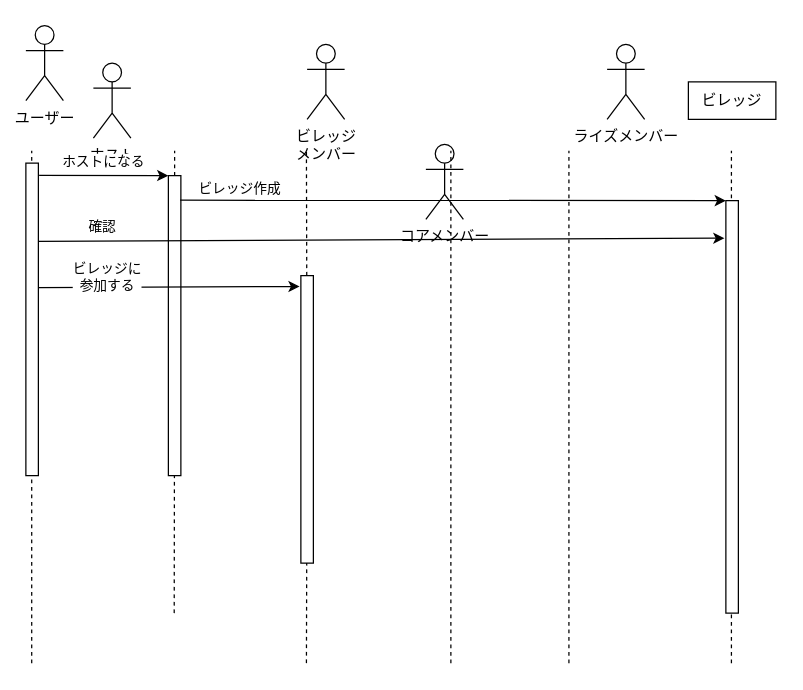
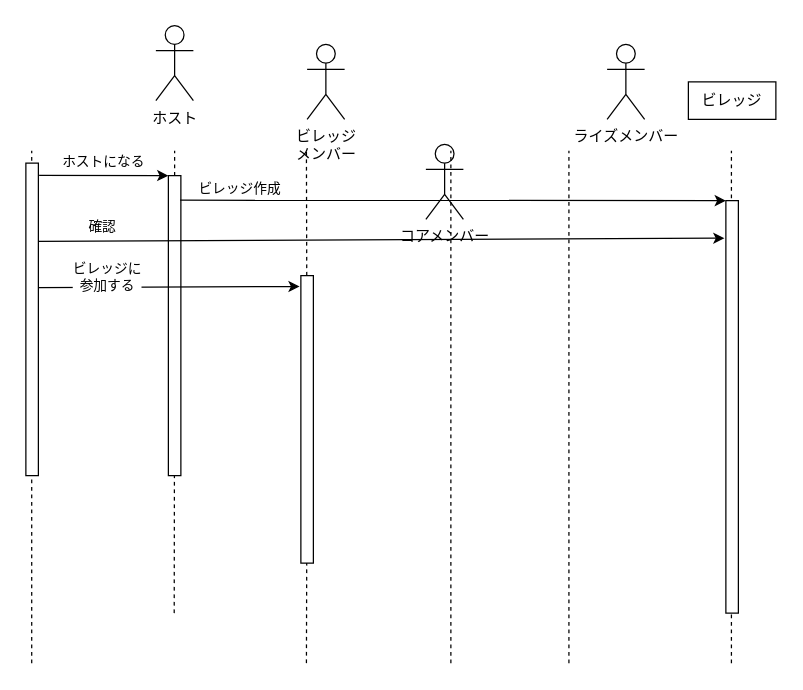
  <mxCell id="0" />
  <mxCell id="1" parent="0" />
- <mxCell id="2" value="ユーザー" style="shape=umlActor;verticalLabelPosition=bottom;verticalAlign=top;html=1;outlineConnect=0;" parent="1" vertex="1"><mxGeometry x="20" y="20" width="30" height="60" as="geometry" /></mxCell>
  <mxCell id="3" value="" style="endArrow=none;dashed=1;html=1;rounded=0;" parent="1" edge="1"><mxGeometry width="50" height="50" relative="1" as="geometry"><mxPoint x="24.67" y="530" as="sourcePoint" /><mxPoint x="24.67" y="120" as="targetPoint" /></mxGeometry></mxCell>
- <mxCell id="4" value="ホスト" style="shape=umlActor;verticalLabelPosition=bottom;verticalAlign=top;html=1;outlineConnect=0;" parent="1" vertex="1"><mxGeometry x="74" y="50" width="30" height="60" as="geometry" /></mxCell>
+ <mxCell id="4" value="ホスト" style="shape=umlActor;verticalLabelPosition=bottom;verticalAlign=top;html=1;outlineConnect=0;" parent="1" vertex="1"><mxGeometry x="124" y="20" width="30" height="60" as="geometry" /></mxCell>
  <mxCell id="5" value="ビレッジ&lt;br&gt;メンバー" style="shape=umlActor;verticalLabelPosition=bottom;verticalAlign=top;html=1;outlineConnect=0;" parent="1" vertex="1"><mxGeometry x="245" y="35" width="30" height="60" as="geometry" /></mxCell>
  <mxCell id="6" value="コアメンバー" style="shape=umlActor;verticalLabelPosition=bottom;verticalAlign=top;html=1;outlineConnect=0;" parent="1" vertex="1"><mxGeometry x="340" y="115" width="30" height="60" as="geometry" /></mxCell>
  <mxCell id="7" value="ライズメンバー" style="shape=umlActor;verticalLabelPosition=bottom;verticalAlign=top;html=1;outlineConnect=0;" parent="1" vertex="1"><mxGeometry x="485" y="35" width="30" height="60" as="geometry" /></mxCell>
  <mxCell id="8" value="ビレッジ" style="rounded=0;whiteSpace=wrap;html=1;" parent="1" vertex="1"><mxGeometry x="550" y="65" width="70" height="30" as="geometry" /></mxCell>
  <mxCell id="9" value="" style="endArrow=none;dashed=1;html=1;rounded=0;startArrow=none;" parent="1" source="15" edge="1"><mxGeometry width="50" height="50" relative="1" as="geometry"><mxPoint x="138.67" y="490" as="sourcePoint" /><mxPoint x="139" y="120" as="targetPoint" /></mxGeometry></mxCell>
  <mxCell id="10" value="" style="endArrow=none;dashed=1;html=1;rounded=0;startArrow=none;" parent="1" edge="1" source="26"><mxGeometry width="50" height="50" relative="1" as="geometry"><mxPoint x="244.44" y="530" as="sourcePoint" /><mxPoint x="244.44" y="120" as="targetPoint" /></mxGeometry></mxCell>
  <mxCell id="11" value="" style="endArrow=none;dashed=1;html=1;rounded=0;" parent="1" edge="1"><mxGeometry width="50" height="50" relative="1" as="geometry"><mxPoint x="360" y="530" as="sourcePoint" /><mxPoint x="360" y="120" as="targetPoint" /></mxGeometry></mxCell>
  <mxCell id="12" value="" style="endArrow=none;dashed=1;html=1;rounded=0;" parent="1" edge="1"><mxGeometry width="50" height="50" relative="1" as="geometry"><mxPoint x="454.44" y="530" as="sourcePoint" /><mxPoint x="454.44" y="120" as="targetPoint" /></mxGeometry></mxCell>
  <mxCell id="13" value="" style="endArrow=none;dashed=1;html=1;rounded=0;" parent="1" edge="1"><mxGeometry width="50" height="50" relative="1" as="geometry"><mxPoint x="584.44" y="530" as="sourcePoint" /><mxPoint x="584.44" y="120" as="targetPoint" /></mxGeometry></mxCell>
  <mxCell id="14" value="" style="rounded=0;whiteSpace=wrap;html=1;" parent="1" vertex="1"><mxGeometry x="20" y="130" width="10" height="250" as="geometry" /></mxCell>
  <mxCell id="15" value="" style="rounded=0;whiteSpace=wrap;html=1;" parent="1" vertex="1"><mxGeometry x="134" y="140" width="10" height="240" as="geometry" /></mxCell>
  <mxCell id="16" value="" style="endArrow=none;dashed=1;html=1;rounded=0;" parent="1" target="15" edge="1"><mxGeometry width="50" height="50" relative="1" as="geometry"><mxPoint x="138.67" y="490" as="sourcePoint" /><mxPoint x="138.67" y="80" as="targetPoint" /></mxGeometry></mxCell>
  <mxCell id="17" value="" style="endArrow=classic;html=1;rounded=0;exitX=1.062;exitY=0.039;exitDx=0;exitDy=0;exitPerimeter=0;entryX=0;entryY=0;entryDx=0;entryDy=0;" parent="1" source="14" target="15" edge="1"><mxGeometry width="50" height="50" relative="1" as="geometry"><mxPoint x="40" y="140" as="sourcePoint" /><mxPoint x="130" y="140" as="targetPoint" /></mxGeometry></mxCell>
  <mxCell id="18" value="ホストになる" style="edgeLabel;html=1;align=center;verticalAlign=middle;resizable=0;points=[];" vertex="1" connectable="0" parent="17"><mxGeometry x="-0.015" y="1" relative="1" as="geometry"><mxPoint y="-10" as="offset" /></mxGeometry></mxCell>
  <mxCell id="19" value="" style="rounded=0;whiteSpace=wrap;html=1;" vertex="1" parent="1"><mxGeometry x="580" y="160" width="10" height="330" as="geometry" /></mxCell>
  <mxCell id="20" value="" style="endArrow=classic;html=1;rounded=0;entryX=0;entryY=0;entryDx=0;entryDy=0;exitX=0.941;exitY=0.082;exitDx=0;exitDy=0;exitPerimeter=0;" edge="1" parent="1" source="15" target="19"><mxGeometry width="50" height="50" relative="1" as="geometry"><mxPoint x="150" y="160" as="sourcePoint" /><mxPoint x="430" y="260" as="targetPoint" /></mxGeometry></mxCell>
  <mxCell id="21" value="ビレッジ作成" style="edgeLabel;html=1;align=center;verticalAlign=middle;resizable=0;points=[];" vertex="1" connectable="0" parent="20"><mxGeometry x="-0.762" y="-1" relative="1" as="geometry"><mxPoint x="-5" y="-11" as="offset" /></mxGeometry></mxCell>
  <mxCell id="22" value="" style="endArrow=classic;html=1;rounded=0;exitX=1;exitY=0.25;exitDx=0;exitDy=0;entryX=-0.113;entryY=0.091;entryDx=0;entryDy=0;entryPerimeter=0;" edge="1" parent="1" source="14" target="19"><mxGeometry width="50" height="50" relative="1" as="geometry"><mxPoint x="340" y="230" as="sourcePoint" /><mxPoint x="570" y="190" as="targetPoint" /></mxGeometry></mxCell>
  <mxCell id="23" value="確認" style="edgeLabel;html=1;align=center;verticalAlign=middle;resizable=0;points=[];" vertex="1" connectable="0" parent="22"><mxGeometry x="-0.813" y="2" relative="1" as="geometry"><mxPoint y="-10" as="offset" /></mxGeometry></mxCell>
  <mxCell id="24" value="" style="endArrow=classic;html=1;rounded=0;entryX=-0.1;entryY=0.038;entryDx=0;entryDy=0;exitX=1.025;exitY=0.398;exitDx=0;exitDy=0;exitPerimeter=0;entryPerimeter=0;" edge="1" parent="1" source="14" target="26"><mxGeometry width="50" height="50" relative="1" as="geometry"><mxPoint x="40" y="220" as="sourcePoint" /><mxPoint x="240" y="217" as="targetPoint" /></mxGeometry></mxCell>
  <mxCell id="25" value="ビレッジに&lt;br&gt;参加する" style="edgeLabel;html=1;align=center;verticalAlign=middle;resizable=0;points=[];" vertex="1" connectable="0" parent="24"><mxGeometry x="-0.487" y="-1" relative="1" as="geometry"><mxPoint y="-10" as="offset" /></mxGeometry></mxCell>
  <mxCell id="26" value="" style="rounded=0;whiteSpace=wrap;html=1;" vertex="1" parent="1"><mxGeometry x="240" y="220" width="10" height="230" as="geometry" /></mxCell>
  <mxCell id="27" value="" style="endArrow=none;dashed=1;html=1;rounded=0;" edge="1" parent="1" target="26"><mxGeometry width="50" height="50" relative="1" as="geometry"><mxPoint x="244.44" y="530" as="sourcePoint" /><mxPoint x="244.44" y="120" as="targetPoint" /></mxGeometry></mxCell>
